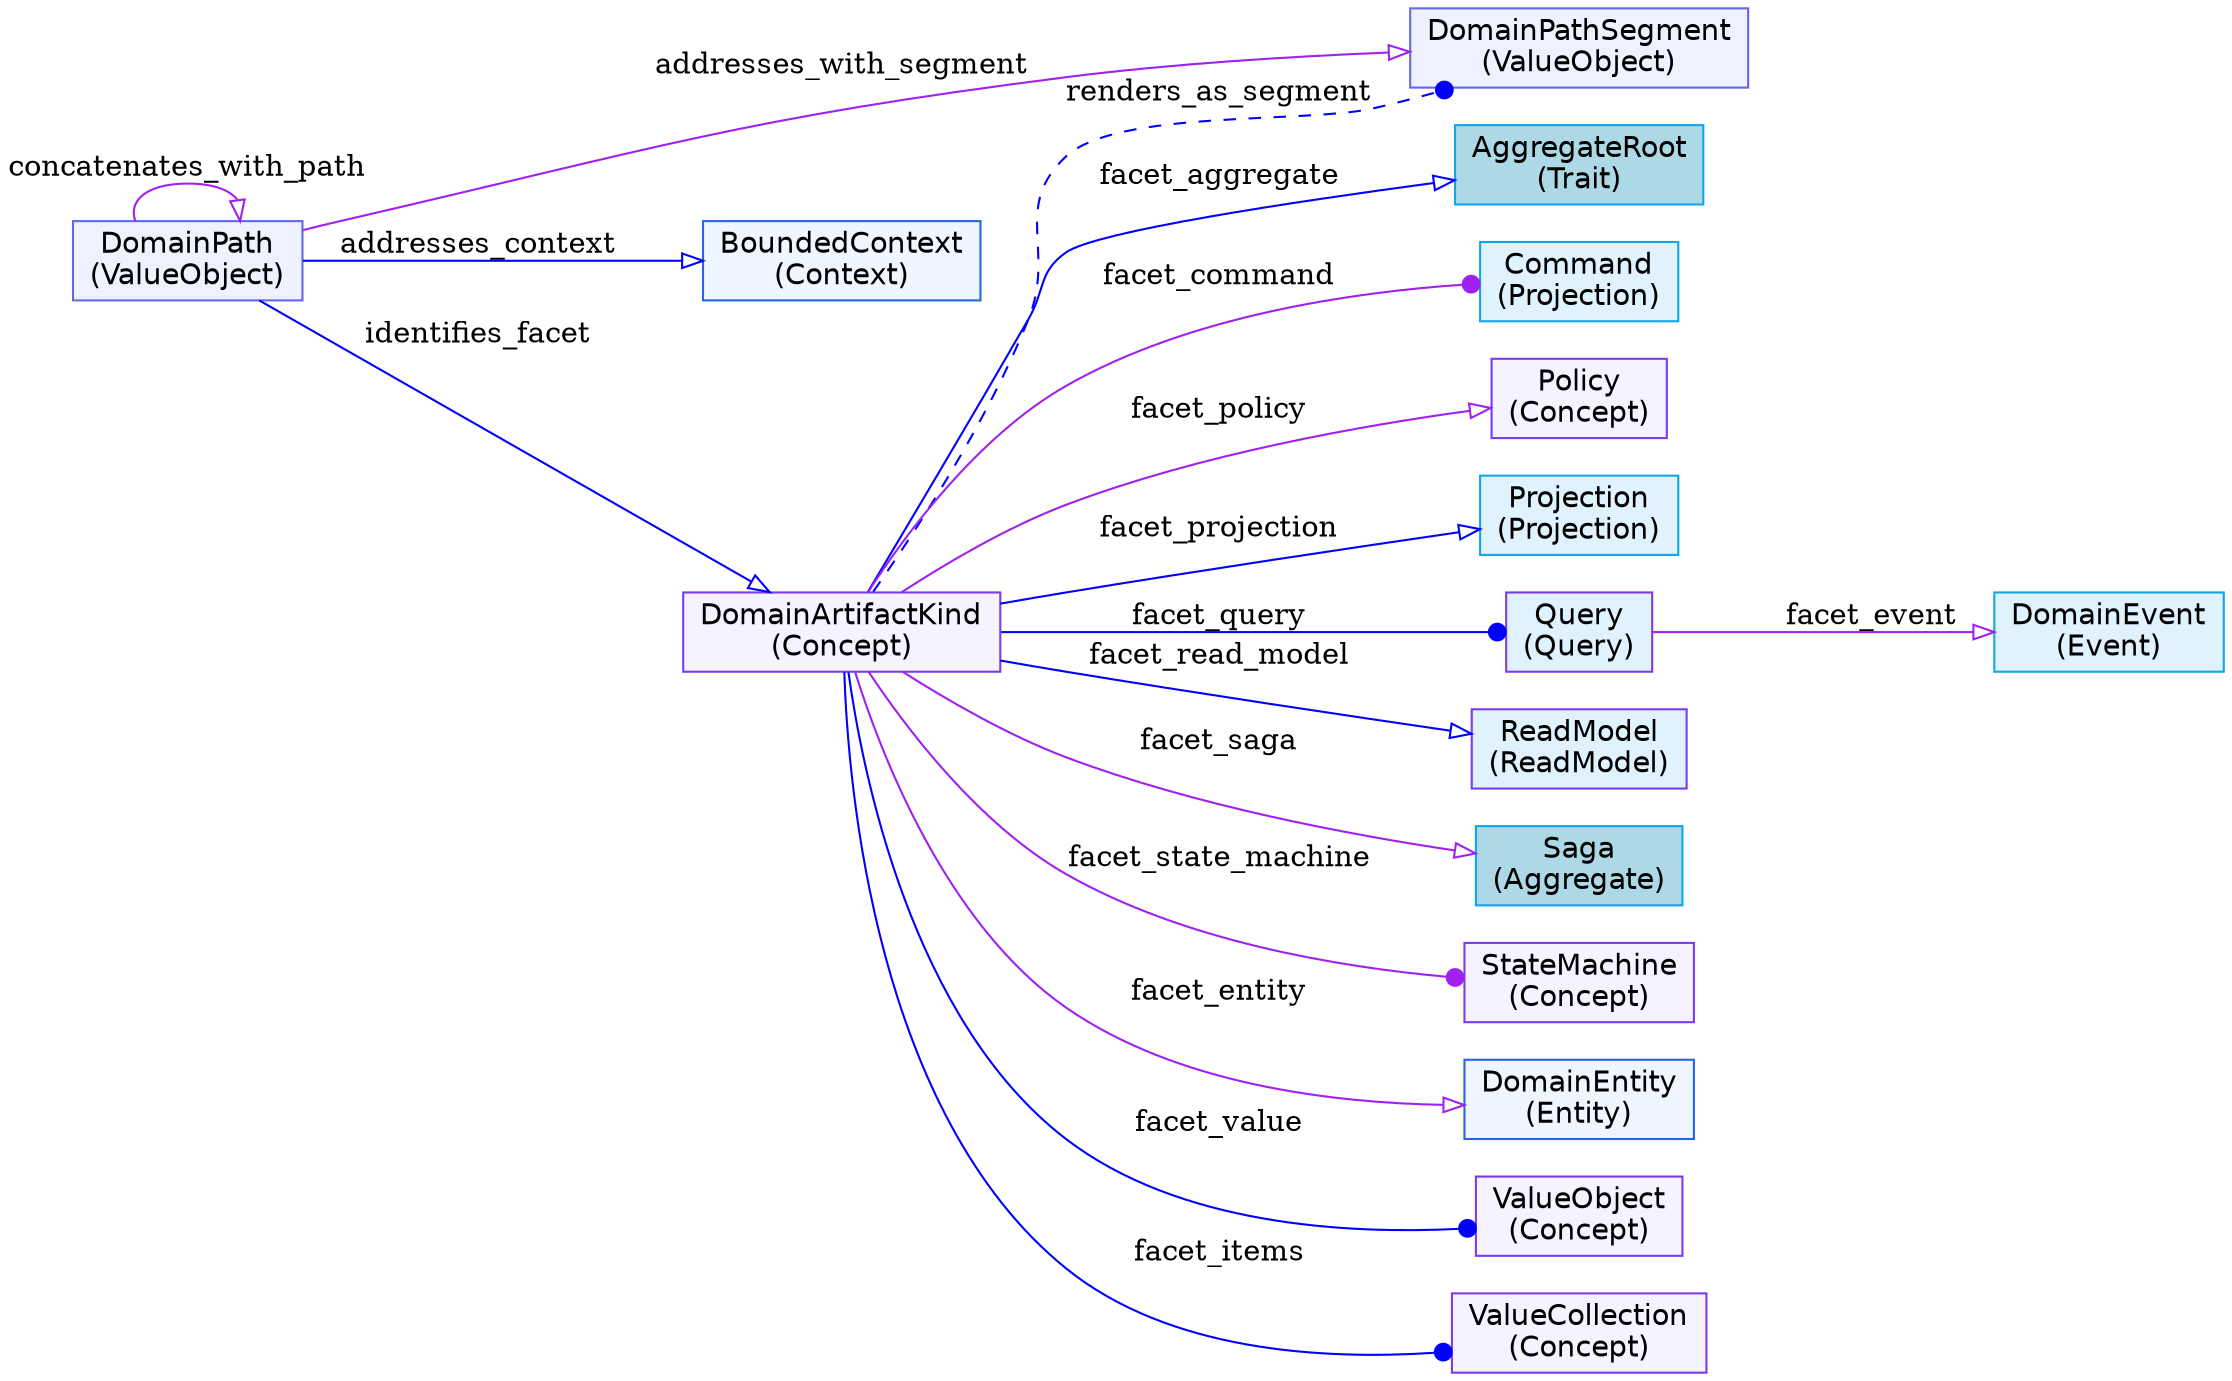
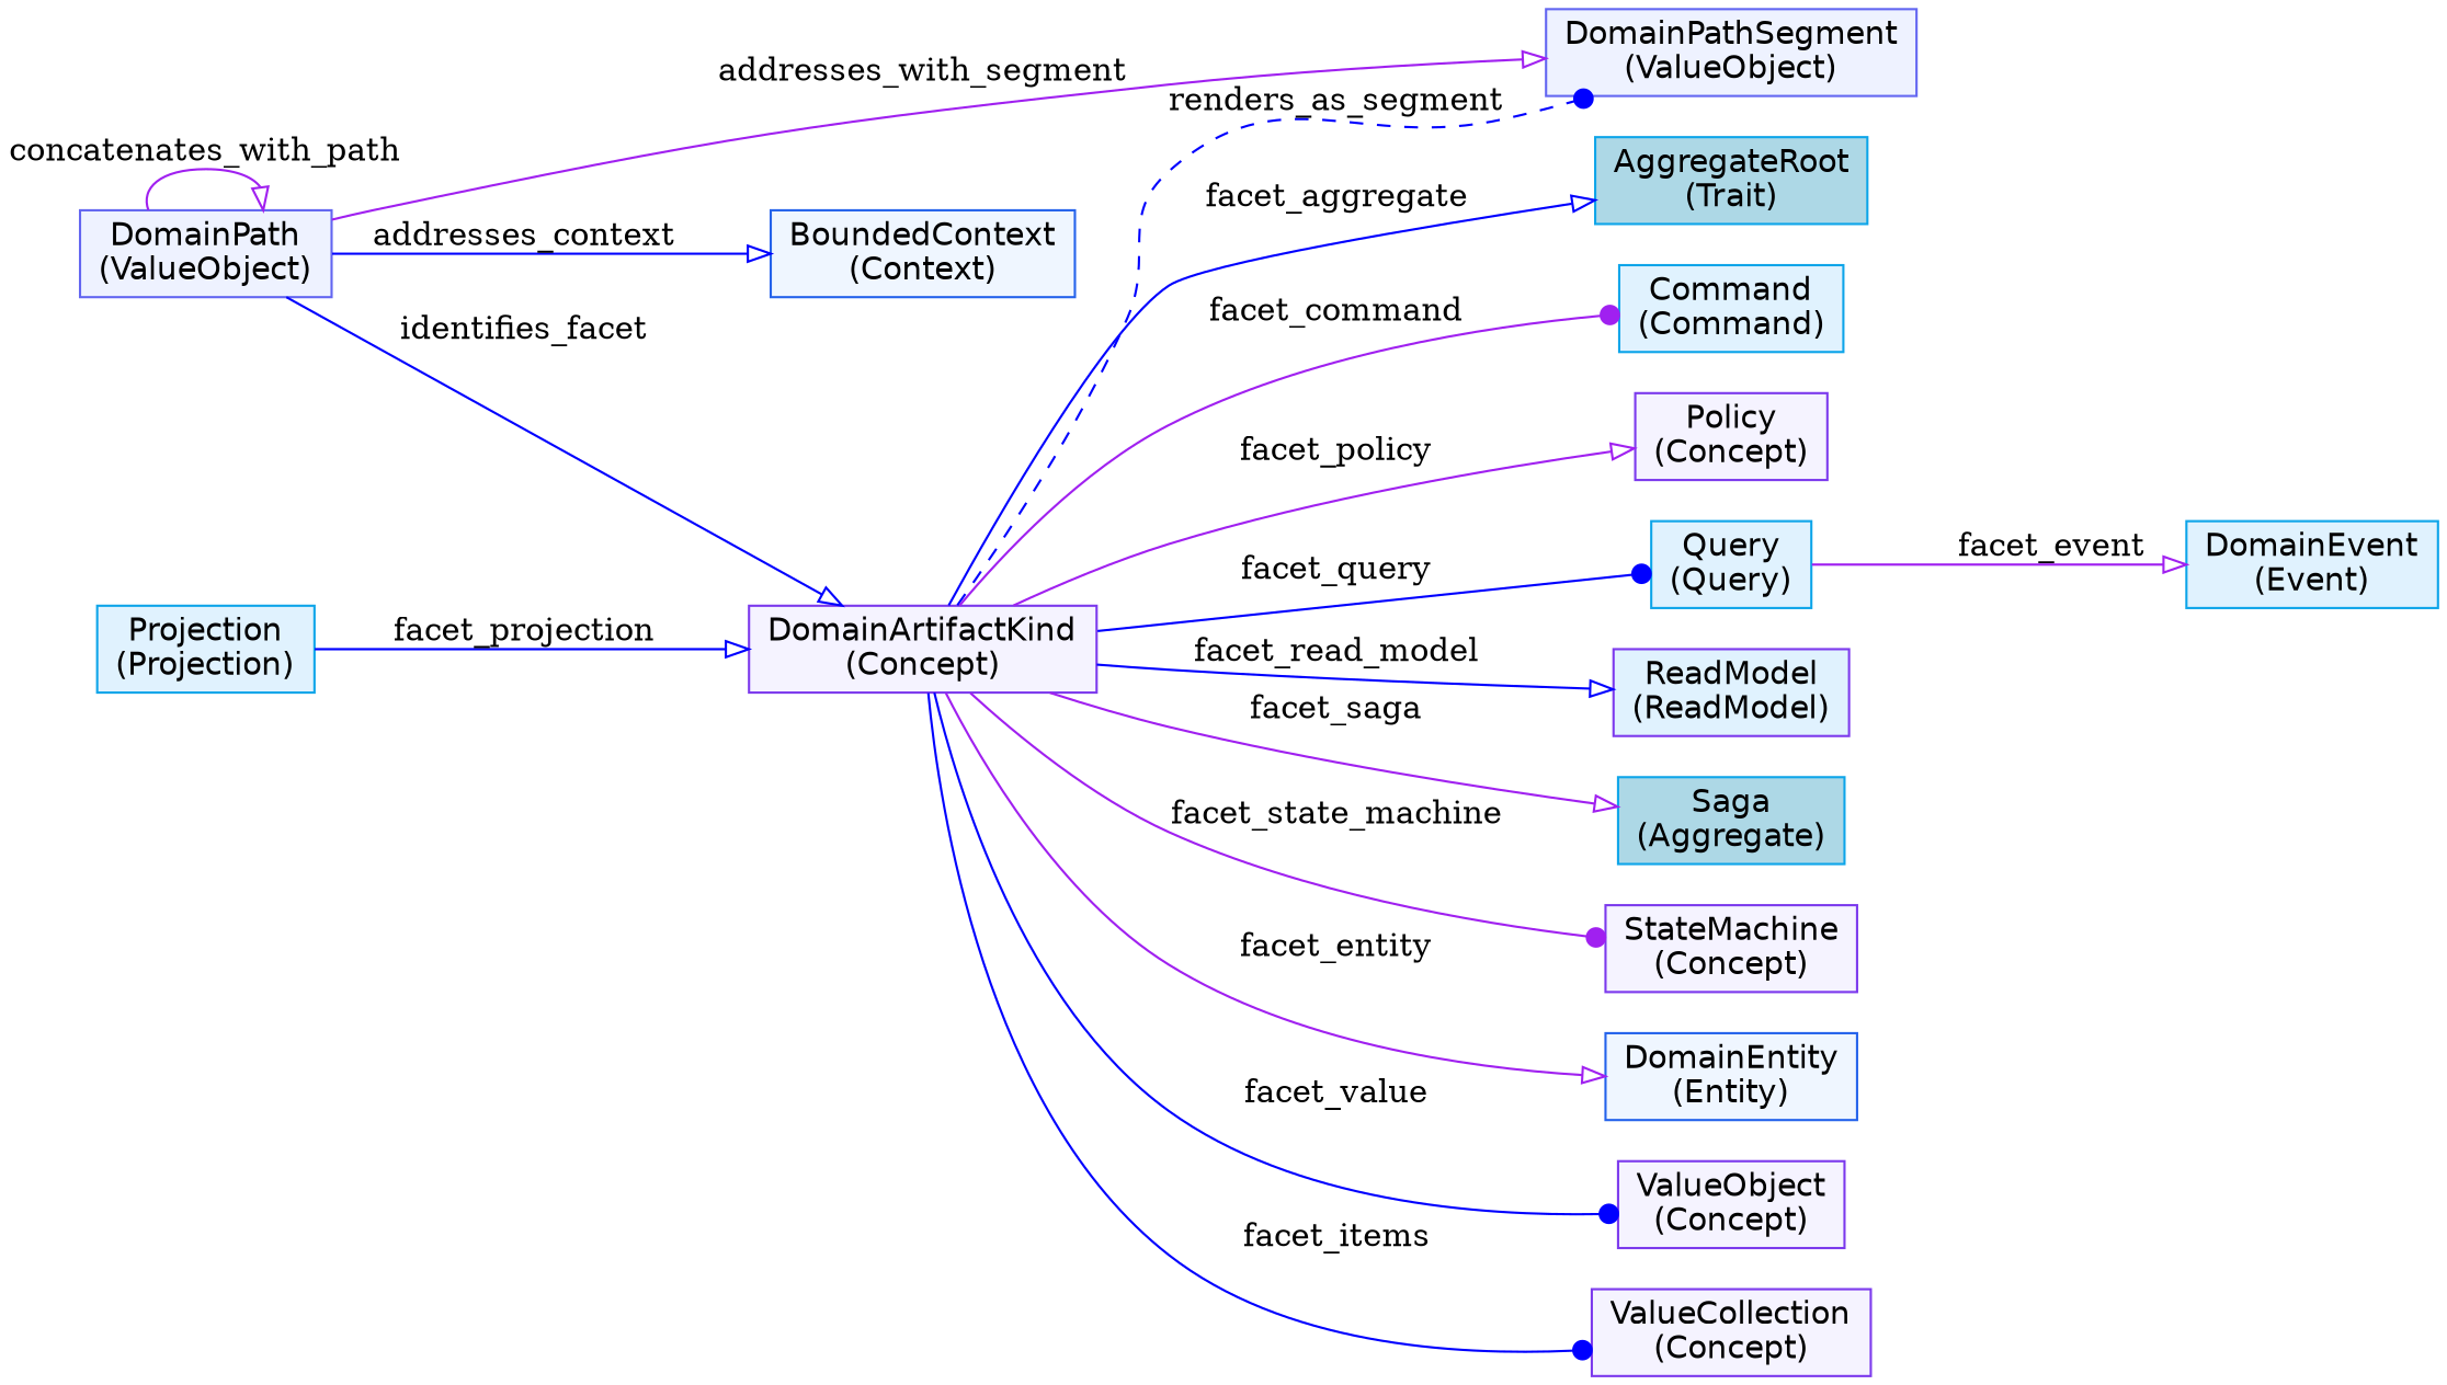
  digraph {
    rankdir=LR
    node [color="#7c3aed" fillcolor="#f5f3ff" fontname=Helvetica shape=box style=filled]
    edge [arrowhead=onormal color=blue style=solid]
    n1 [color="#6366f1" fillcolor="#eef2ff" label="DomainPath\n(ValueObject)"]
    n2 [color="#6366f1" fillcolor="#eef2ff" label="DomainPathSegment\n(ValueObject)"]
    n3 [color="#2563eb" fillcolor="#eff6ff" label="BoundedContext\n(Context)"]
    n4 [label="DomainArtifactKind\n(Concept)"]
    n5 [color="#0ea5e9" fillcolor=lightblue label="AggregateRoot\n(Trait)"]
-   n6 [color="#0ea5e9" fillcolor="#e0f2fe" label="Command\n(Projection)"]
+   n6 [color="#0ea5e9" fillcolor="#e0f2fe" label="Command\n(Command)"]
    n7 [label="Policy\n(Concept)"]
    n8 [color="#0ea5e9" fillcolor="#e0f2fe" label="Projection\n(Projection)"]
-   n9 [fillcolor="#e0f2fe" label="Query\n(Query)"]
+   n9 [color="#0ea5e9" fillcolor="#e0f2fe" label="Query\n(Query)"]
    n10 [fillcolor="#e0f2fe" label="ReadModel\n(ReadModel)"]
    n11 [color="#0ea5e9" fillcolor=lightblue label="Saga\n(Aggregate)"]
    n12 [label="StateMachine\n(Concept)"]
    n13 [color="#2563eb" fillcolor="#eff6ff" label="DomainEntity\n(Entity)"]
    n14 [label="ValueObject\n(Concept)"]
    n15 [label="ValueCollection\n(Concept)"]
    n16 [color="#0ea5e9" fillcolor="#e0f2fe" label="DomainEvent\n(Event)"]
    n1 -> n1 [color=purple label=concatenates_with_path]
    n1 -> n2 [color=purple label=addresses_with_segment]
    n1 -> n3 [label=addresses_context]
    n1 -> n4 [label=identifies_facet]
    n4 -> n2 [arrowhead=dot label=renders_as_segment style=dashed]
    n4 -> n5 [label=facet_aggregate]
    n4 -> n6 [arrowhead=dot color=purple label=facet_command]
    n4 -> n7 [color=purple label=facet_policy]
-   n4 -> n8 [label=facet_projection]
+   n8 -> n4 [label=facet_projection]
    n4 -> n9 [arrowhead=dot label=facet_query]
    n4 -> n10 [label=facet_read_model]
    n4 -> n11 [color=purple label=facet_saga]
    n4 -> n12 [arrowhead=dot color=purple label=facet_state_machine]
    n4 -> n13 [color=purple label=facet_entity]
    n4 -> n14 [arrowhead=dot label=facet_value]
    n4 -> n15 [arrowhead=dot label=facet_items]
    n9 -> n16 [color=purple label=facet_event]
  }
